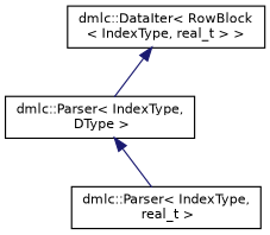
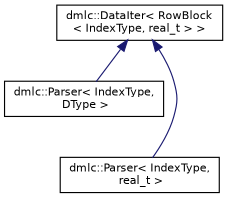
  digraph {
    rankdir=TB
    node [color=black fillcolor=white fontname=Helvetica fontsize=10 shape=record style=filled]
    edge [color=midnightblue dir=back fontname=Helvetica fontsize=10 labelfontname=Helvetica labelfontsize=10 style=solid]
    n1 [height=0.2 label="dmlc::DataIter\< RowBlock\l\< IndexType, real_t \> \>" width=0.4]
    n2 [height=0.2 label="dmlc::Parser\< IndexType,\l DType \>" width=0.4]
    n3 [height=0.2 label="dmlc::Parser\< IndexType,\l real_t \>" width=0.4]
    n1 -> n2
-   n2 -> n3
+   n1 -> n3
  }
